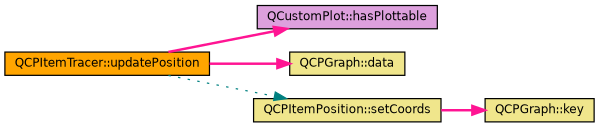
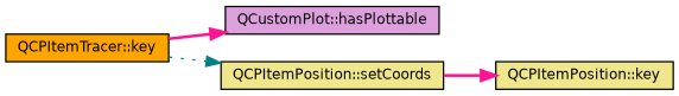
  digraph {
    rankdir=LR
    node [color=black fillcolor=khaki fontname=Helvetica fontsize=10 shape=record style=filled]
    edge [color=deeppink fontname=Helvetica fontsize=10 labelfontname=Helvetica labelfontsize=10 style=bold]
-   n1 [fillcolor=orange fontcolor=black height=0.2 label="QCPItemTracer::updatePosition" width=0.4]
+   n1 [fillcolor=orange fontcolor=black height=0.2 label="QCPItemTracer::key" width=0.4]
    n2 [fillcolor=plum height=0.2 label="QCustomPlot::hasPlottable" width=0.4]
-   n3 [height=0.2 label="QCPGraph::data" width=0.4]
    n4 [height=0.2 label="QCPItemPosition::setCoords" width=0.4]
-   n5 [height=0.2 label="QCPGraph::key" width=0.4]
+   n5 [height=0.2 label="QCPItemPosition::key" width=0.4]
    n1 -> n2
-   n1 -> n3
    n1 -> n4 [color=teal style=dotted]
    n4 -> n5
  }
